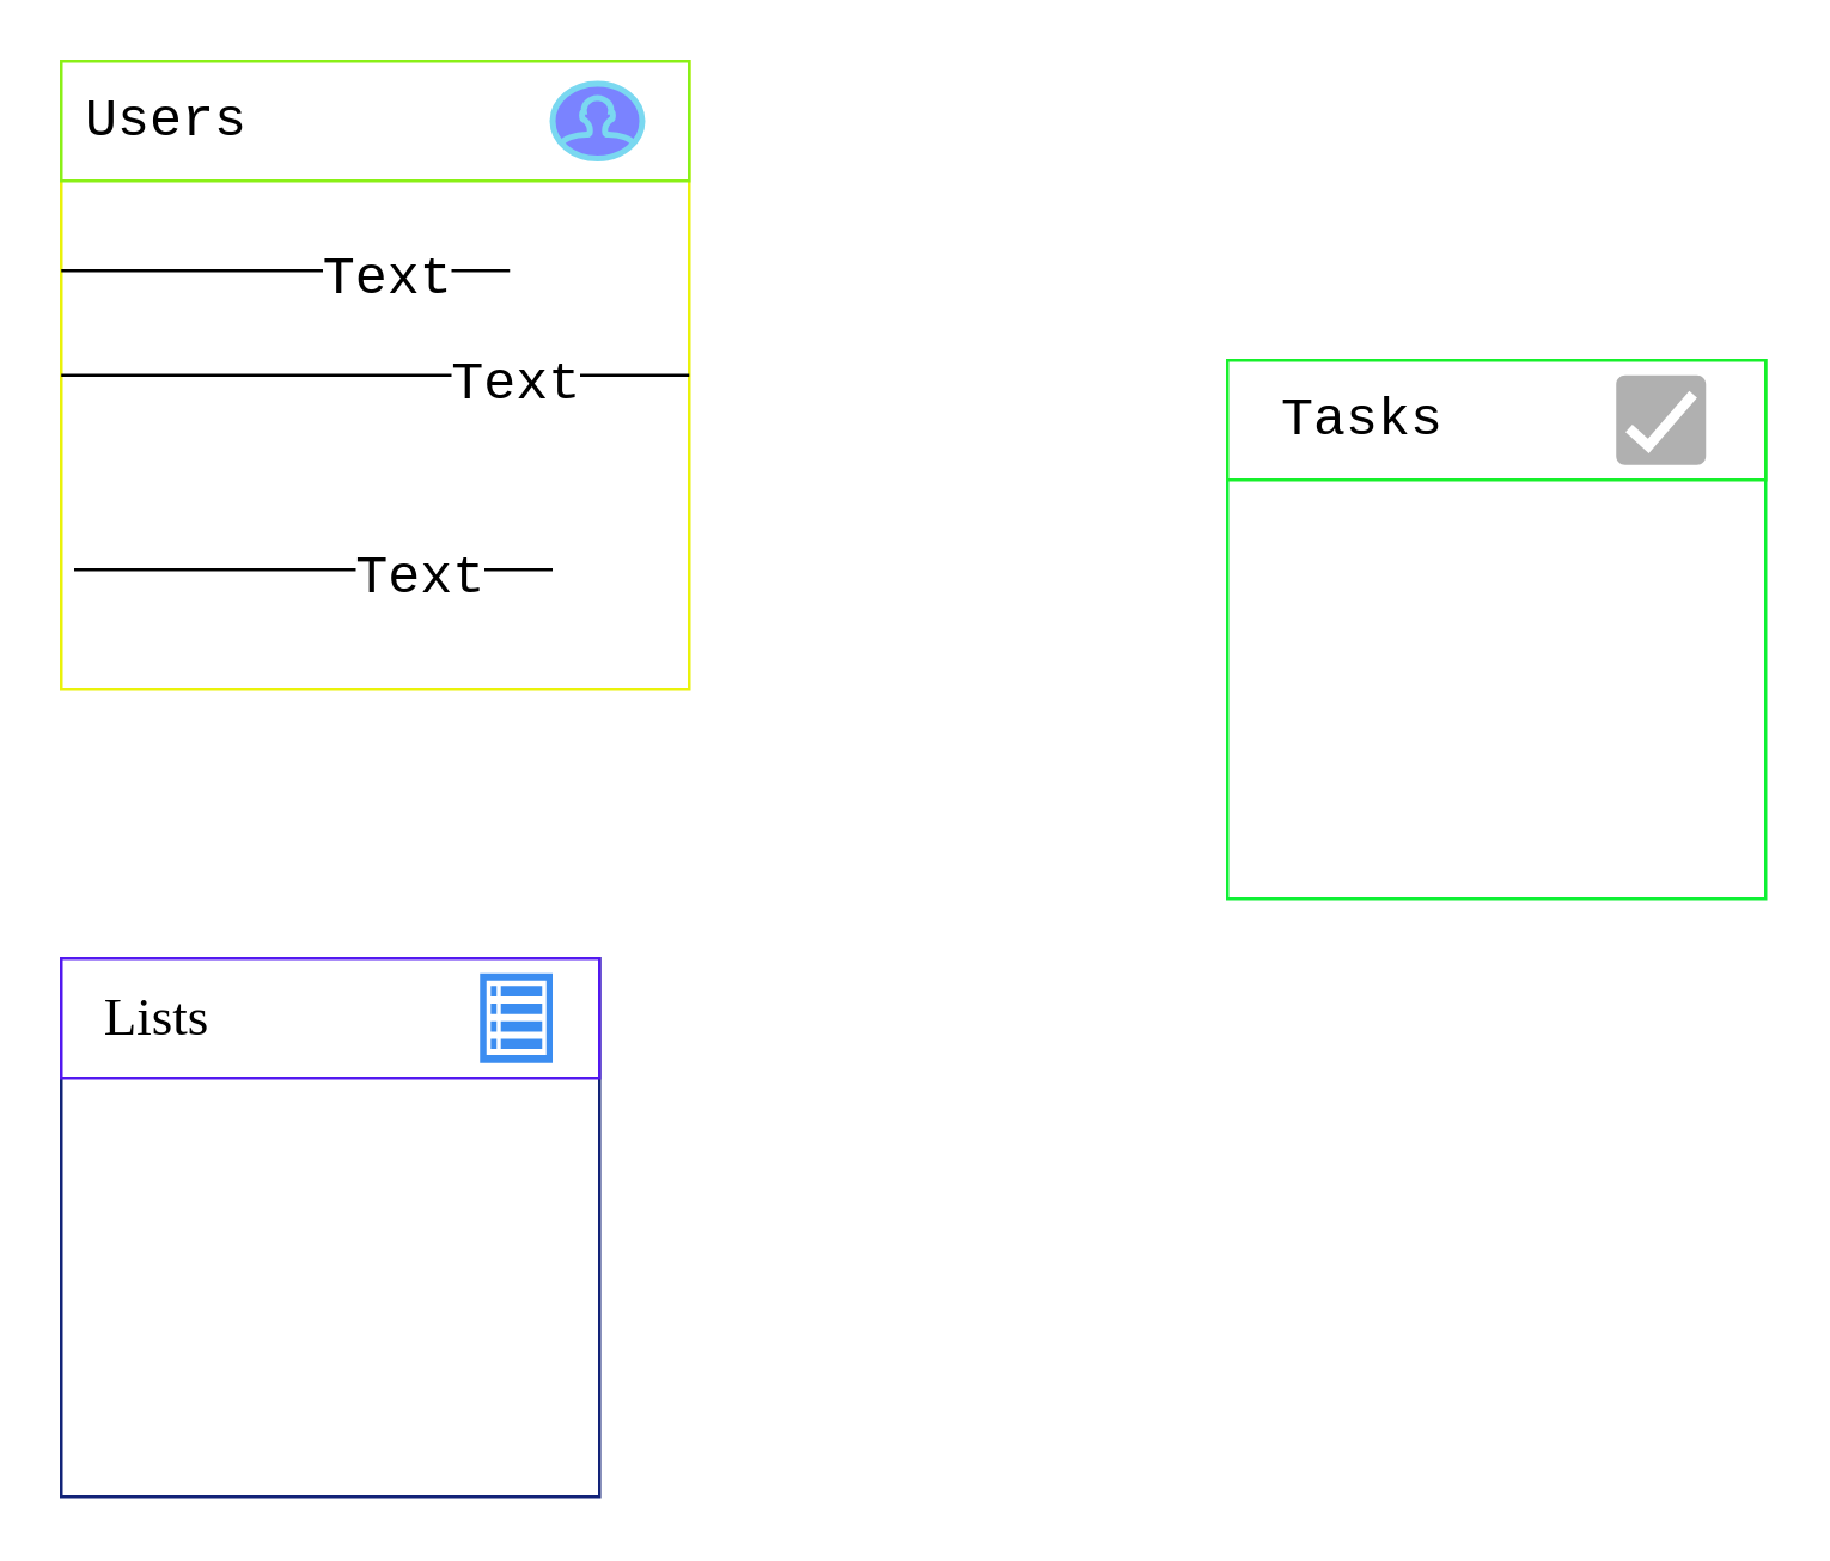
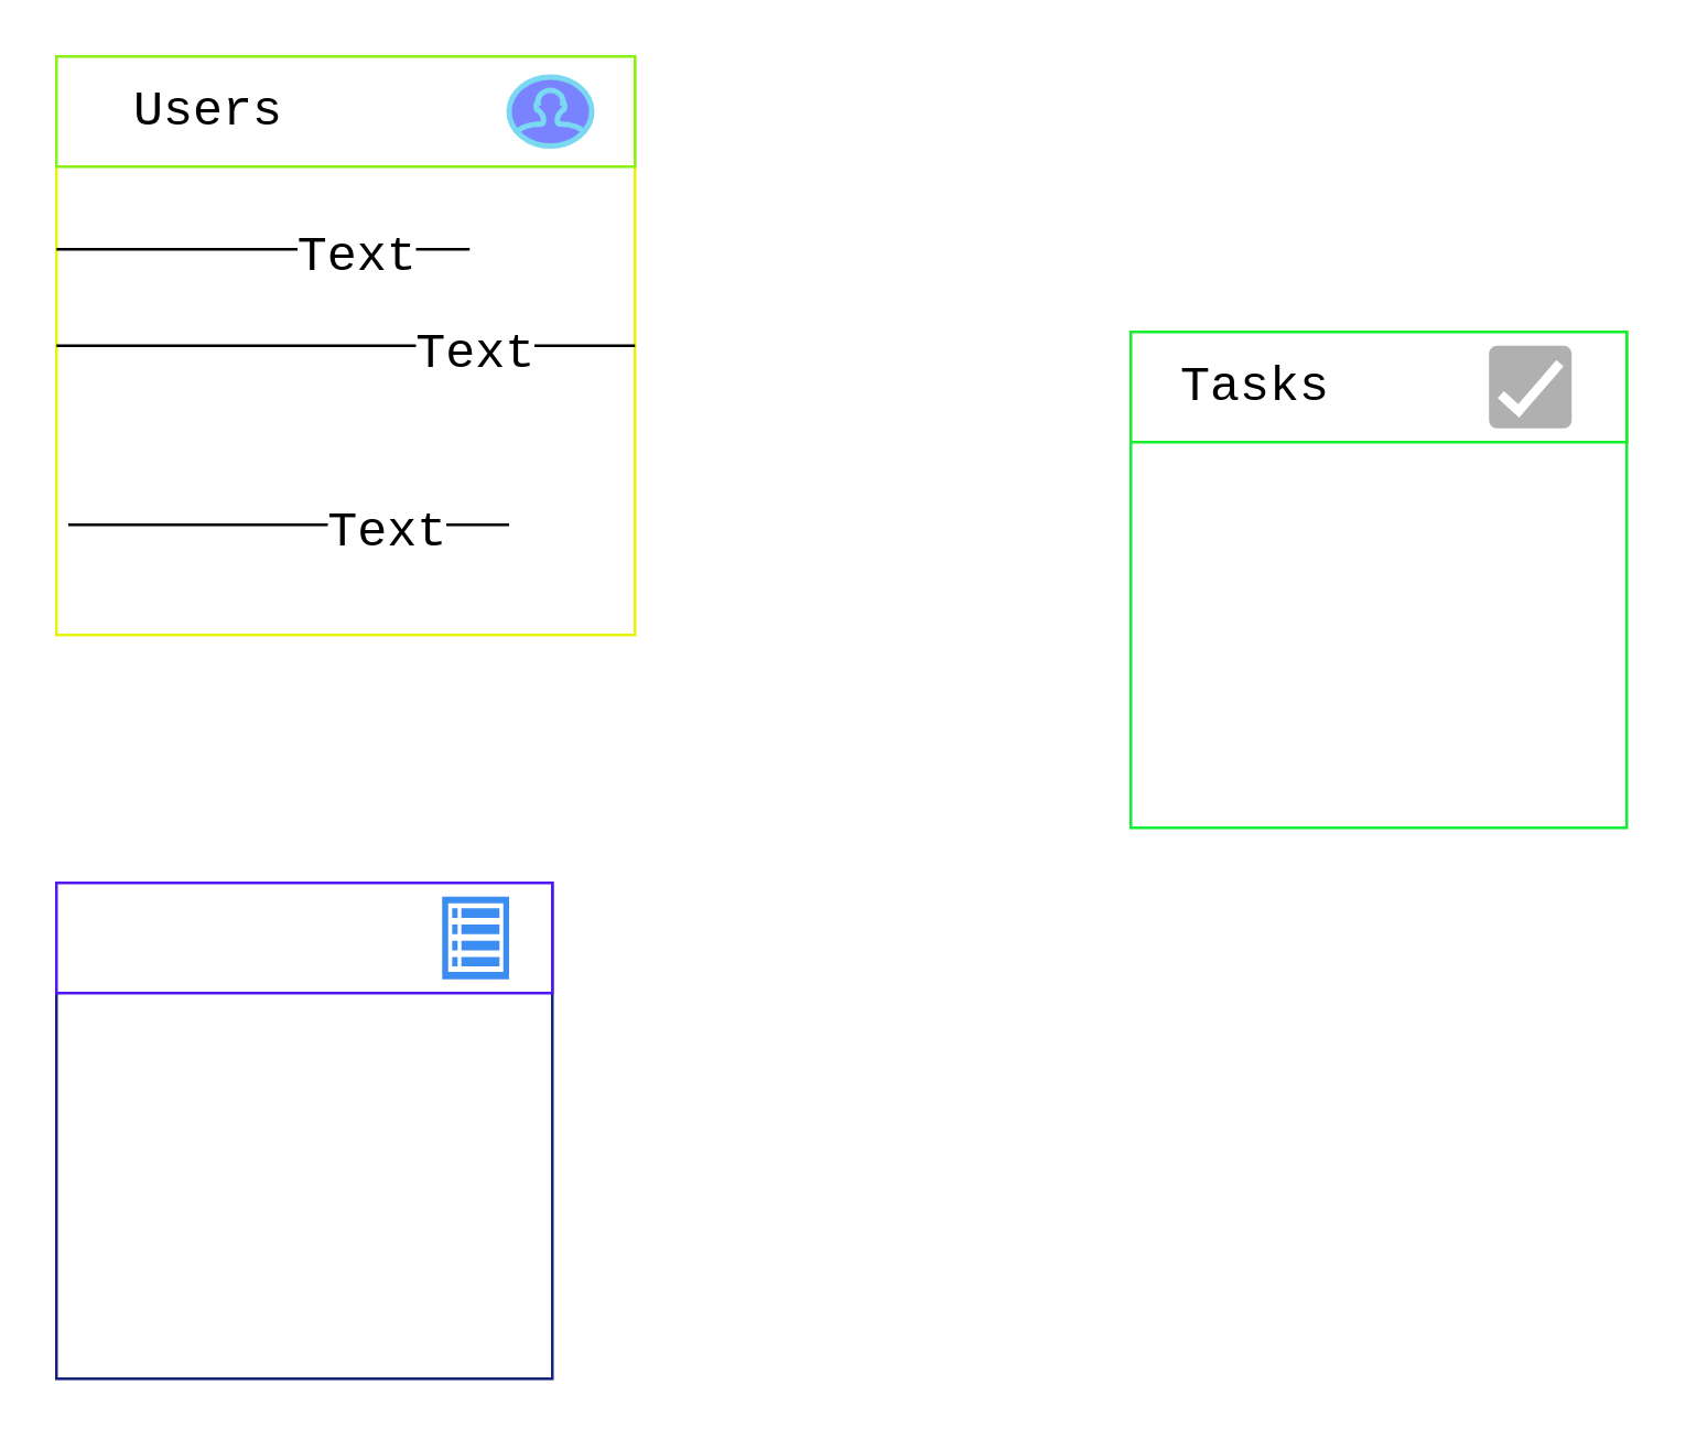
  <mxCell id="0" />
  <mxCell id="1" parent="0" />
  <mxCell id="2" value="" style="whiteSpace=wrap;html=1;aspect=fixed;strokeColor=#EAF20A;" parent="1" vertex="1"><mxGeometry x="20" y="20" width="210" height="210" as="geometry" /></mxCell>
  <mxCell id="3" value="&amp;nbsp;" style="rounded=0;whiteSpace=wrap;html=1;strokeColor=#8AF016;" parent="1" vertex="1"><mxGeometry x="20" y="20" width="210" height="40" as="geometry" /></mxCell>
  <mxCell id="4" value="" style="whiteSpace=wrap;html=1;aspect=fixed;strokeColor=#122378;" vertex="1" parent="1"><mxGeometry x="20" y="320" width="180" height="180" as="geometry" /></mxCell>
  <mxCell id="5" value="" style="whiteSpace=wrap;html=1;aspect=fixed;strokeColor=#0EF034;" vertex="1" parent="1"><mxGeometry x="410" y="120" width="180" height="180" as="geometry" /></mxCell>
  <mxCell id="6" value="" style="rounded=0;whiteSpace=wrap;html=1;strokeColor=#16F02B;" vertex="1" parent="1"><mxGeometry x="410" y="120" width="180" height="40" as="geometry" /></mxCell>
  <mxCell id="7" value="" style="rounded=0;whiteSpace=wrap;html=1;strokeColor=#5218F0;" vertex="1" parent="1"><mxGeometry x="20" y="320" width="180" height="40" as="geometry" /></mxCell>
- <mxCell id="8" value="&lt;font face=&quot;Courier New&quot; style=&quot;font-size: 18px;&quot;&gt;&amp;nbsp;Users&lt;/font&gt;" style="text;html=1;strokeColor=none;fillColor=none;align=center;verticalAlign=middle;whiteSpace=wrap;rounded=0;" vertex="1" parent="1"><mxGeometry x="20" y="25" width="60" height="30" as="geometry" /></mxCell>
- <mxCell id="9" value="&lt;font face=&quot;Times New Roman&quot; style=&quot;font-size: 18px;&quot;&gt;&amp;nbsp;Lists&lt;/font&gt;" style="text;html=1;strokeColor=none;fillColor=none;align=center;verticalAlign=middle;whiteSpace=wrap;rounded=0;" vertex="1" parent="1"><mxGeometry x="20" y="325" width="60" height="30" as="geometry" /></mxCell>
+ <mxCell id="8" value="&lt;font face=&quot;Courier New&quot; style=&quot;font-size: 18px;&quot;&gt;&amp;nbsp;Users&lt;/font&gt;" style="text;html=1;strokeColor=none;fillColor=none;align=center;verticalAlign=middle;whiteSpace=wrap;rounded=0;" vertex="1" parent="1"><mxGeometry x="40" y="25" width="60" height="30" as="geometry" /></mxCell>
  <mxCell id="10" value="&amp;nbsp;Tasks" style="text;html=1;strokeColor=none;fillColor=none;align=center;verticalAlign=middle;whiteSpace=wrap;rounded=0;fontFamily=Courier New;fontSize=18;" vertex="1" parent="1"><mxGeometry x="420" y="125" width="60" height="30" as="geometry" /></mxCell>
  <mxCell id="11" value="" style="html=1;verticalLabelPosition=bottom;align=center;labelBackgroundColor=#ffffff;verticalAlign=top;strokeWidth=2;strokeColor=#7AD8F0;shadow=0;dashed=0;shape=mxgraph.ios7.icons.user;fontFamily=Courier New;fontSize=18;fillColor=#7A83FF;" vertex="1" parent="1"><mxGeometry x="184.3" y="27.5" width="30" height="25" as="geometry" /></mxCell>
  <mxCell id="12" value="" style="sketch=0;html=1;aspect=fixed;strokeColor=none;shadow=0;align=center;verticalAlign=top;fillColor=#3B8DF1;shape=mxgraph.gcp2.view_list;fontFamily=Courier New;fontSize=18;" vertex="1" parent="1"><mxGeometry x="160" y="325" width="24.3" height="30" as="geometry" /></mxCell>
  <mxCell id="13" value="" style="dashed=0;labelPosition=right;align=left;shape=mxgraph.gmdl.checkbox;strokeColor=none;fillColor=#B0B0B0;strokeWidth=2;aspect=fixed;sketch=0;fontFamily=Courier New;fontSize=18;" vertex="1" parent="1"><mxGeometry x="540" y="125" width="30" height="30" as="geometry" /></mxCell>
  <mxCell id="14" value="" style="endArrow=none;html=1;fontFamily=Courier New;fontSize=18;entryX=0;entryY=0.5;entryDx=0;entryDy=0;exitX=1;exitY=0.5;exitDx=0;exitDy=0;" edge="1" parent="1" source="2" target="2"><mxGeometry width="50" height="50" relative="1" as="geometry"><mxPoint x="70" y="120" as="sourcePoint" /><mxPoint x="120" y="70" as="targetPoint" /></mxGeometry></mxCell>
  <mxCell id="15" value="Text" style="edgeLabel;html=1;align=center;verticalAlign=middle;resizable=0;points=[];fontSize=18;fontFamily=Courier New;" vertex="1" connectable="0" parent="14"><mxGeometry x="-0.441" y="2" relative="1" as="geometry"><mxPoint as="offset" /></mxGeometry></mxCell>
  <mxCell id="16" value="" style="endArrow=none;html=1;fontFamily=Courier New;fontSize=18;entryX=0;entryY=0.5;entryDx=0;entryDy=0;" edge="1" parent="1"><mxGeometry width="50" height="50" relative="1" as="geometry"><mxPoint x="170" y="90" as="sourcePoint" /><mxPoint x="20" y="90" as="targetPoint" /></mxGeometry></mxCell>
  <mxCell id="17" value="Text" style="edgeLabel;html=1;align=center;verticalAlign=middle;resizable=0;points=[];fontSize=18;fontFamily=Courier New;" vertex="1" connectable="0" parent="16"><mxGeometry x="-0.441" y="2" relative="1" as="geometry"><mxPoint as="offset" /></mxGeometry></mxCell>
  <mxCell id="18" value="" style="endArrow=none;html=1;fontFamily=Courier New;fontSize=18;entryX=0;entryY=0.5;entryDx=0;entryDy=0;exitX=1;exitY=0.5;exitDx=0;exitDy=0;" edge="1" parent="1"><mxGeometry width="50" height="50" relative="1" as="geometry"><mxPoint x="184.3" y="190" as="sourcePoint" /><mxPoint x="24.3" y="190" as="targetPoint" /><Array as="points"><mxPoint x="94.3" y="190" /></Array></mxGeometry></mxCell>
  <mxCell id="19" value="Text" style="edgeLabel;html=1;align=center;verticalAlign=middle;resizable=0;points=[];fontSize=18;fontFamily=Courier New;" vertex="1" connectable="0" parent="18"><mxGeometry x="-0.441" y="2" relative="1" as="geometry"><mxPoint as="offset" /></mxGeometry></mxCell>
